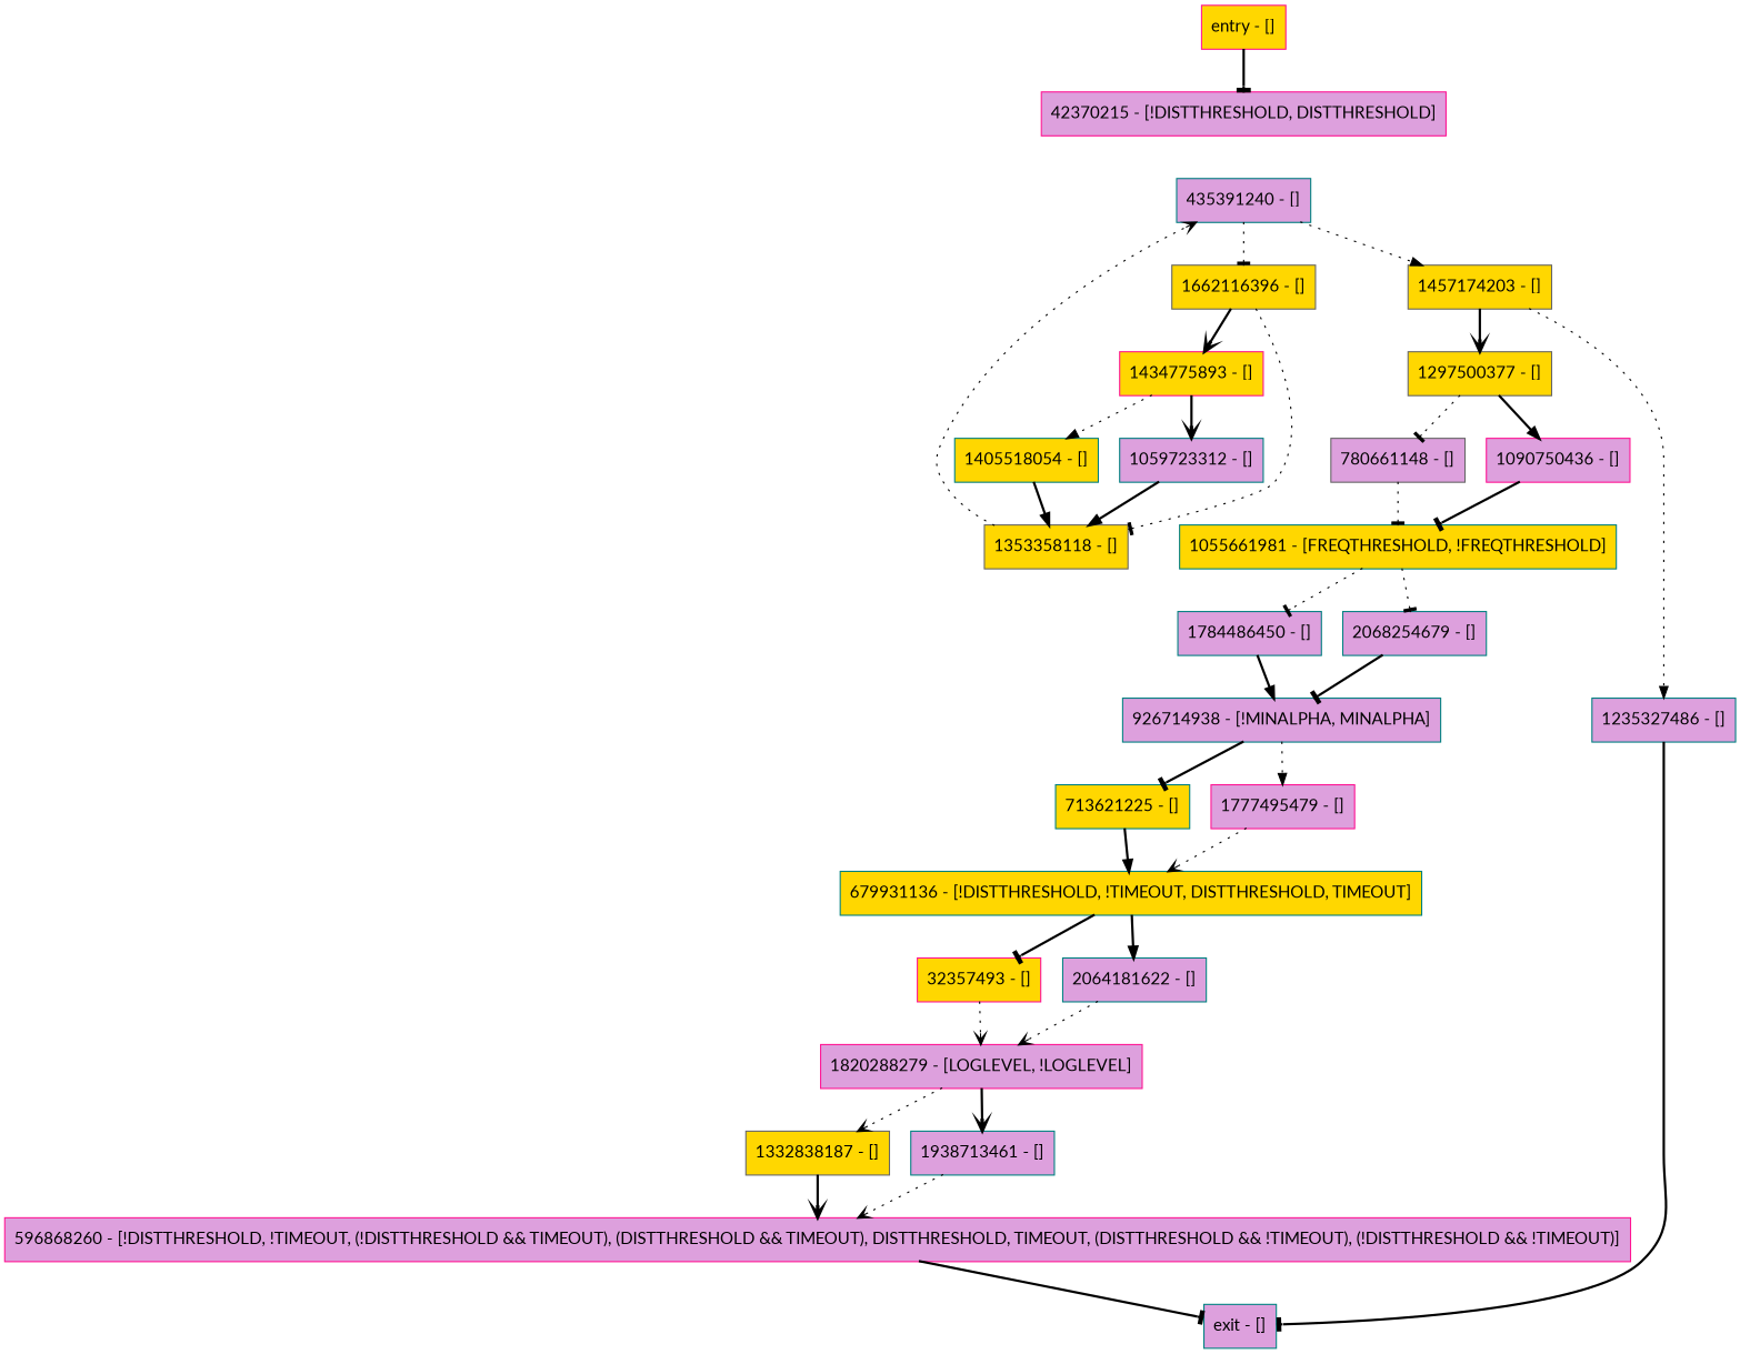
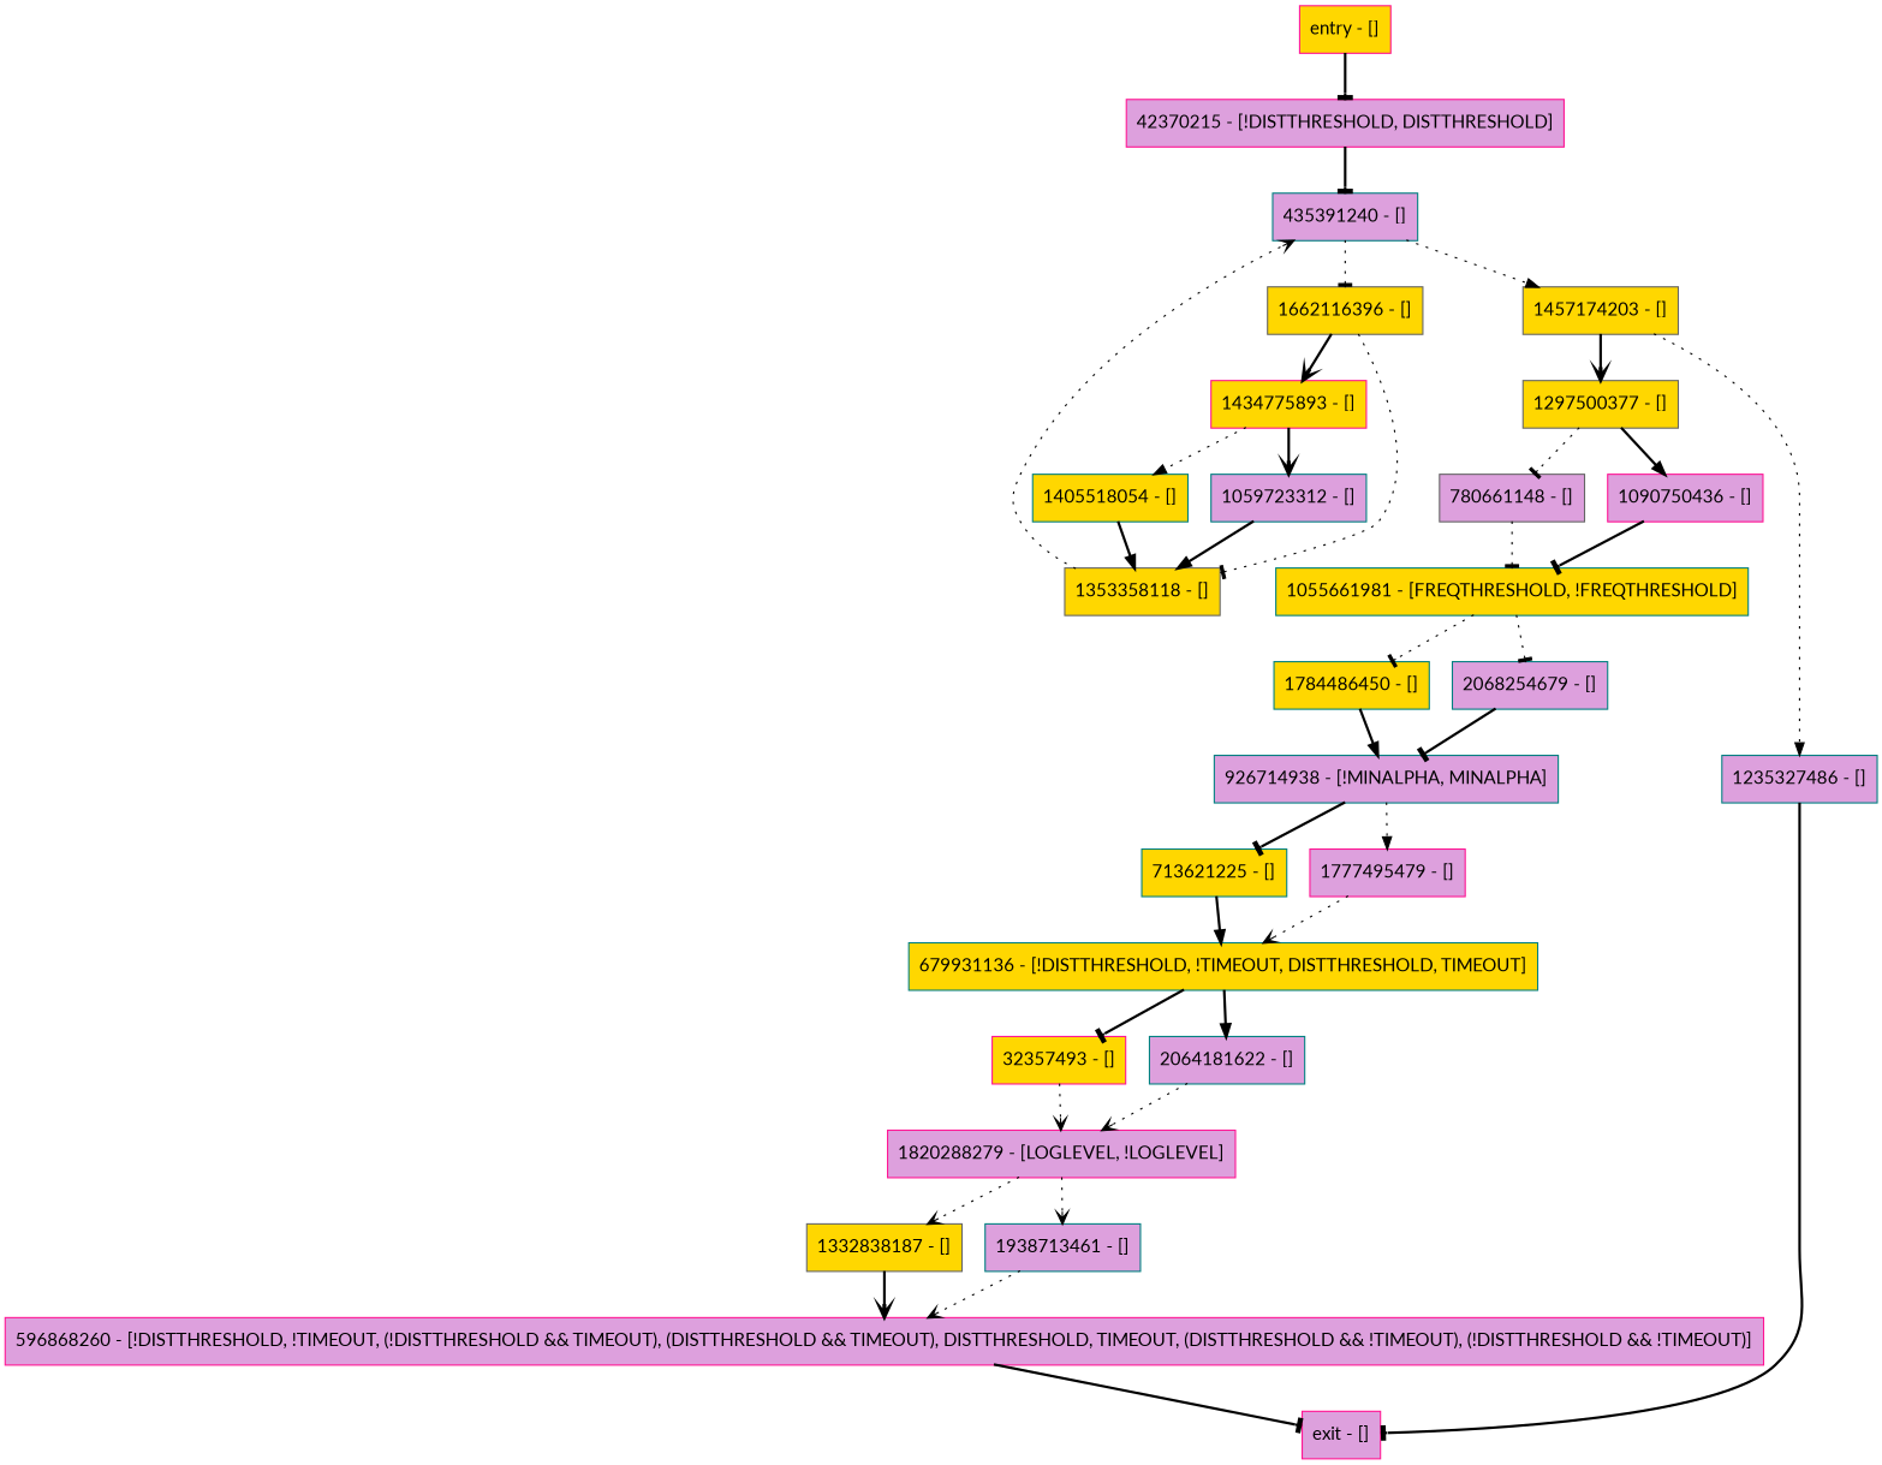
  digraph {
    fontname=Lato
    node [color=teal fillcolor=plum fontname=Lato shape=record style=filled]
    edge [arrowhead=tee fontname=Lato style=bold]
    n1 [fillcolor=gold label="1055661981 - [FREQTHRESHOLD, !FREQTHRESHOLD]"]
-   n2 [label="1784486450 - []"]
+   n2 [fillcolor=gold label="1784486450 - []"]
    n3 [label="2068254679 - []"]
    n4 [label="926714938 - [!MINALPHA, MINALPHA]"]
    n5 [color=gray40 fillcolor=gold label="1662116396 - []"]
    n6 [color=deeppink fillcolor=gold label="1434775893 - []"]
    n7 [color=gray40 fillcolor=gold label="1353358118 - []"]
    n8 [fillcolor=gold label="1405518054 - []"]
    n9 [label="1059723312 - []"]
    n10 [label="435391240 - []"]
    n11 [color=gray40 label="780661148 - []"]
    n12 [color=deeppink label="596868260 - [!DISTTHRESHOLD, !TIMEOUT, (!DISTTHRESHOLD && TIMEOUT), (DISTTHRESHOLD && TIMEOUT), DISTTHRESHOLD, TIMEOUT, (DISTTHRESHOLD && !TIMEOUT), (!DISTTHRESHOLD && !TIMEOUT)]"]
-   n13 [label="exit - []"]
+   n13 [color=deeppink label="exit - []"]
    n14 [fillcolor=gold label="679931136 - [!DISTTHRESHOLD, !TIMEOUT, DISTTHRESHOLD, TIMEOUT]"]
    n15 [color=deeppink fillcolor=gold label="32357493 - []"]
    n16 [label="2064181622 - []"]
    n17 [color=deeppink label="1820288279 - [LOGLEVEL, !LOGLEVEL]"]
    n18 [color=gray40 fillcolor=gold label="1332838187 - []"]
    n19 [color=gray40 fillcolor=gold label="1297500377 - []"]
    n20 [color=deeppink label="1090750436 - []"]
    n21 [fillcolor=gold label="713621225 - []"]
    n22 [color=deeppink label="1777495479 - []"]
    n23 [color=deeppink label="42370215 - [!DISTTHRESHOLD, DISTTHRESHOLD]"]
    n24 [color=gray40 fillcolor=gold label="1457174203 - []"]
    n25 [label="1938713461 - []"]
    n26 [label="1235327486 - []"]
    n27 [color=deeppink fillcolor=gold label="entry - []"]
    n1 -> n2 [style=dotted]
    n1 -> n3 [style=dotted]
    n2 -> n4 [arrowhead=normal]
    n3 -> n4
    n4 -> n21
    n4 -> n22 [arrowhead=normal style=dotted]
    n5 -> n6 [arrowhead=vee]
    n5 -> n7 [style=dotted]
    n6 -> n8 [arrowhead=normal style=dotted]
    n6 -> n9 [arrowhead=vee]
    n7 -> n10 [arrowhead=vee style=dotted]
    n8 -> n7 [arrowhead=normal]
    n9 -> n7 [arrowhead=normal]
    n10 -> n5 [style=dotted]
    n10 -> n24 [arrowhead=normal style=dotted]
    n11 -> n1 [style=dotted]
    n12 -> n13
    n14 -> n15
    n14 -> n16 [arrowhead=normal]
    n15 -> n17 [arrowhead=vee style=dotted]
    n16 -> n17 [arrowhead=vee style=dotted]
    n17 -> n18 [arrowhead=vee style=dotted]
-   n17 -> n25 [arrowhead=vee]
+   n17 -> n25 [arrowhead=vee style=dotted]
    n18 -> n12 [arrowhead=vee]
    n19 -> n11 [style=dotted]
    n19 -> n20 [arrowhead=normal]
    n20 -> n1
    n21 -> n14 [arrowhead=normal]
    n22 -> n14 [arrowhead=vee style=dotted]
+   n23 -> n10
    n24 -> n19 [arrowhead=vee]
    n24 -> n26 [arrowhead=normal style=dotted]
    n25 -> n12 [arrowhead=vee style=dotted]
    n26 -> n13
    n27 -> n23
  }
